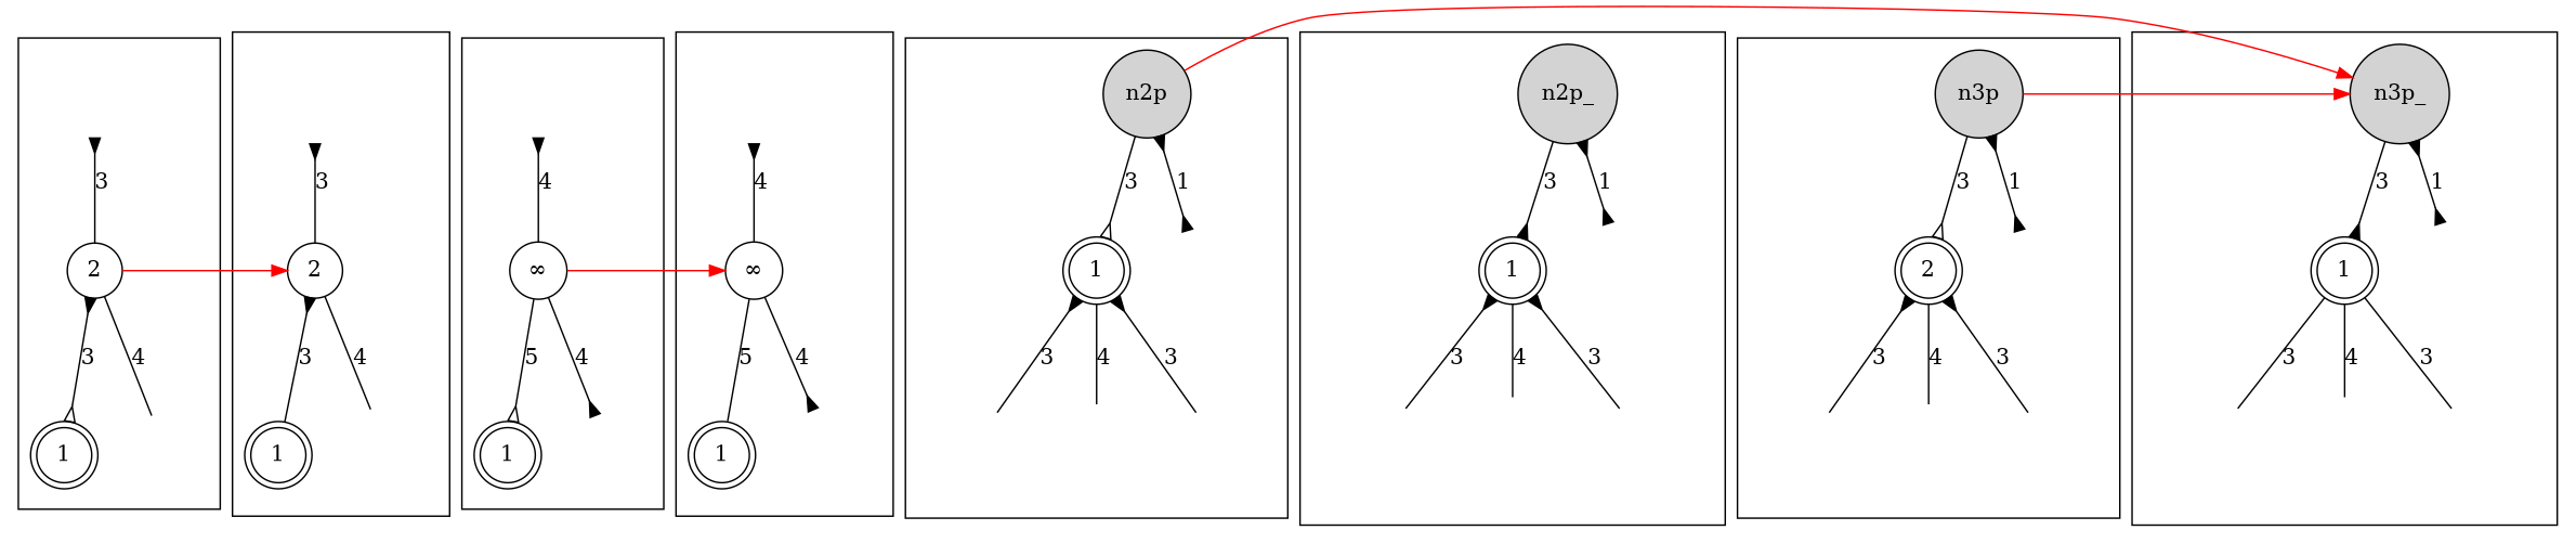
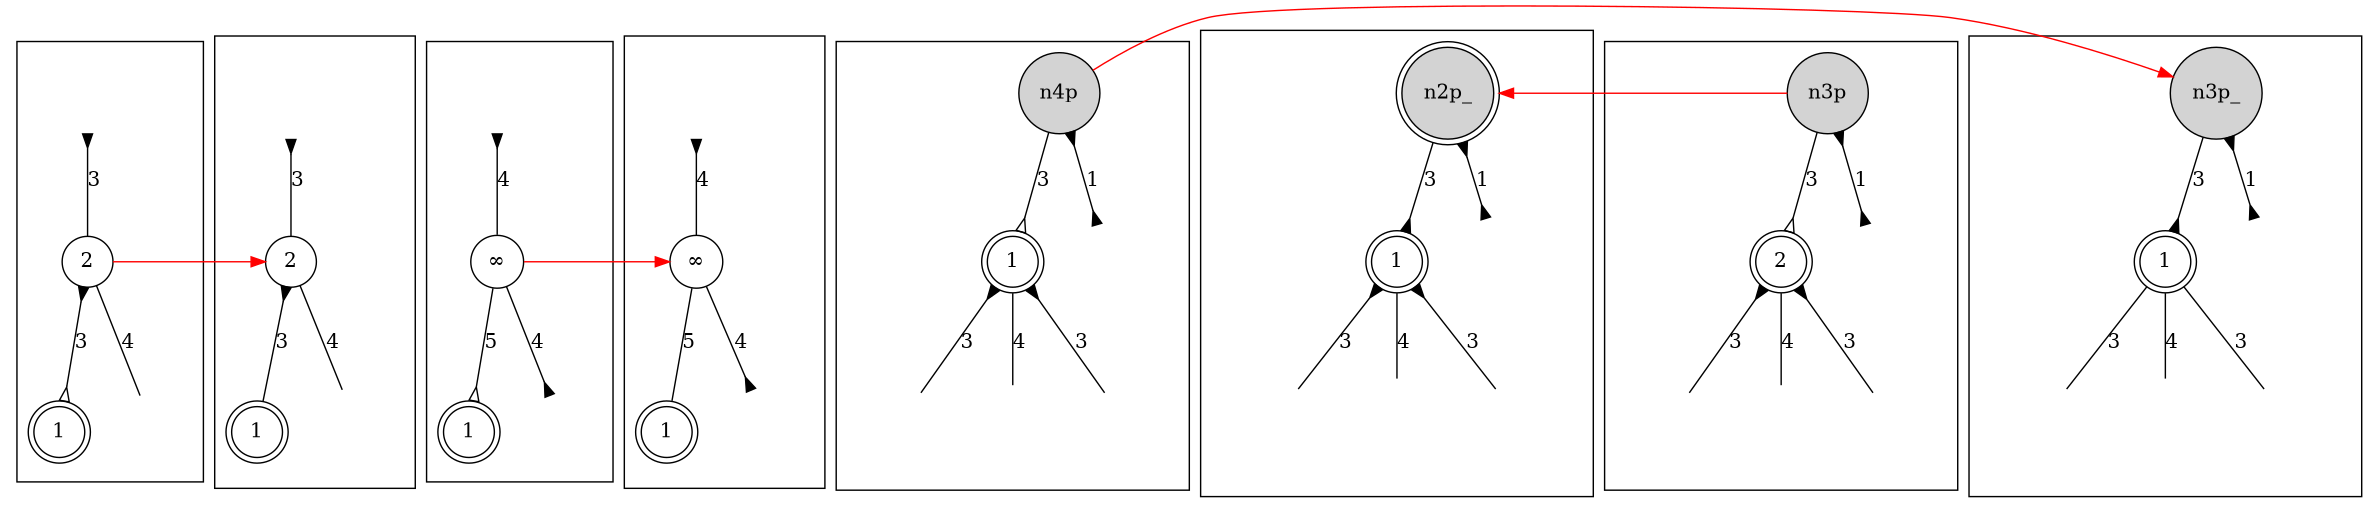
  digraph {
    compound=true
    node [shape=circle style=invisible]
    edge [arrowhead=none arrowtail=none dir=both]
    n0g
    n2 [label=2 style=solid]
    n3 [label=1 shape=doublecircle style=solid]
    n0s
    n0g_
    n6 [label=2 style=solid]
    n7 [label=1 shape=doublecircle style=solid]
    n0s_
    n1g
    n10 [label="&infin;" style=solid]
    n11 [label=1 shape=doublecircle style=solid]
    n1s
    n1g_
    n14 [label="&infin;" style=solid]
    n15 [label=1 shape=doublecircle style=solid]
    n1s_
    n17 [label=1 shape=doublecircle style=solid]
-   n2p [style=filled]
+   n2p [style=filled label=n4p]
    n2s
    n2c0
    n2c1
    n2c2
    n23 [label=1 shape=doublecircle style=solid]
-   n2p_ [style=filled]
+   n2p_ [shape=doublecircle style=filled]
    n2s_
    n2c0_
    n2c1_
    n2c2_
    n29 [label=2 shape=doublecircle style=solid]
    n3p [style=filled]
    n3s
    n3c0
    n3c1
    n3c2
    n35 [label=1 shape=doublecircle style=solid]
    n3p_ [style=filled]
    n3s_
    n3c0_
    n3c1_
    n3c2_
    subgraph cluster_1 {
      n0g
      n2
      n3
      n0s
    }
    subgraph cluster_2 {
      n0g_
      n6
      n7
      n0s_
    }
    subgraph cluster_3 {
      n1g
      n10
      n11
      n1s
    }
    subgraph cluster_4 {
      n1g_
      n14
      n15
      n1s_
    }
    subgraph cluster_5 {
      n17
      n2p
      n2s
      n2c0
      n2c1
      n2c2
    }
    subgraph cluster_6 {
      n23
      n2p_
      n2s_
      n2c0_
      n2c1_
      n2c2_
    }
    subgraph cluster_7 {
      n29
      n3p
      n3s
      n3c0
      n3c1
      n3c2
    }
    subgraph cluster_8 {
      n35
      n3p_
      n3s_
      n3c0_
      n3c1_
      n3c2_
    }
    n0g -> n2 [arrowtail=inv label=3]
    n2 -> n3 [arrowhead=oinv arrowtail=inv label=3]
    n2 -> n0s [label=4]
    n2 -> n6 [arrowhead=normal color=red constraint=false]
    n0g_ -> n6 [arrowtail=inv label=3]
    n6 -> n7 [arrowtail=inv label=3]
    n6 -> n0s_ [label=4]
    n1g -> n10 [arrowtail=inv label=4]
    n10 -> n11 [arrowhead=oinv label=5]
    n10 -> n1s [arrowhead=inv label=4]
    n10 -> n14 [arrowhead=normal color=red constraint=false]
    n1g_ -> n14 [arrowtail=inv label=4]
    n14 -> n15 [label=5]
    n14 -> n1s_ [arrowhead=inv label=4]
    n17 -> n2c0 [arrowtail=inv label=3]
    n17 -> n2c1 [label=4]
    n17 -> n2c2 [arrowtail=inv label=3]
    n2p -> n17 [arrowhead=oinv label=3]
    n2p -> n2s [arrowhead=inv arrowtail=inv label=1]
    n2p -> n3p_ [arrowhead=normal color=red constraint=false]
    n23 -> n2c0_ [arrowtail=inv label=3]
    n23 -> n2c1_ [label=4]
    n23 -> n2c2_ [arrowtail=inv label=3]
    n2p_ -> n23 [arrowhead=inv label=3]
    n2p_ -> n2s_ [arrowhead=inv arrowtail=inv label=1]
    n29 -> n3c0 [arrowtail=inv label=3]
    n29 -> n3c1 [label=4]
    n29 -> n3c2 [arrowtail=inv label=3]
    n3p -> n29 [arrowhead=oinv label=3]
    n3p -> n3s [arrowhead=inv arrowtail=inv label=1]
-   n3p -> n3p_ [arrowhead=normal color=red constraint=false]
+   n3p -> n2p_ [arrowhead=normal color=red constraint=false]
    n35 -> n3c0_ [label=3]
    n35 -> n3c1_ [label=4]
    n35 -> n3c2_ [label=3]
    n3p_ -> n35 [arrowhead=inv label=3]
    n3p_ -> n3s_ [arrowhead=inv arrowtail=inv label=1]
  }
